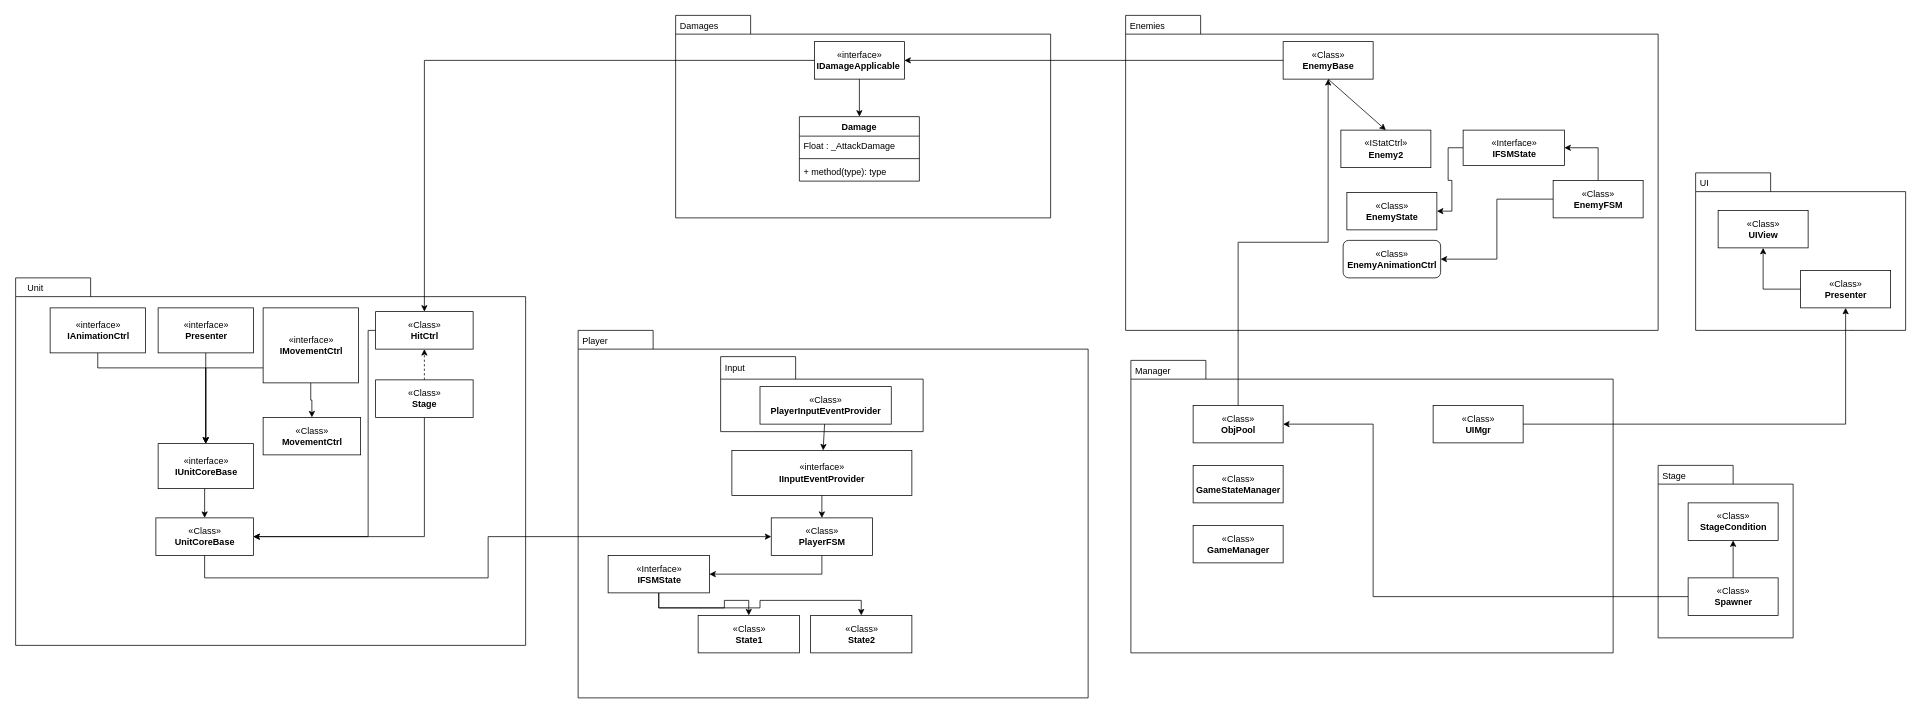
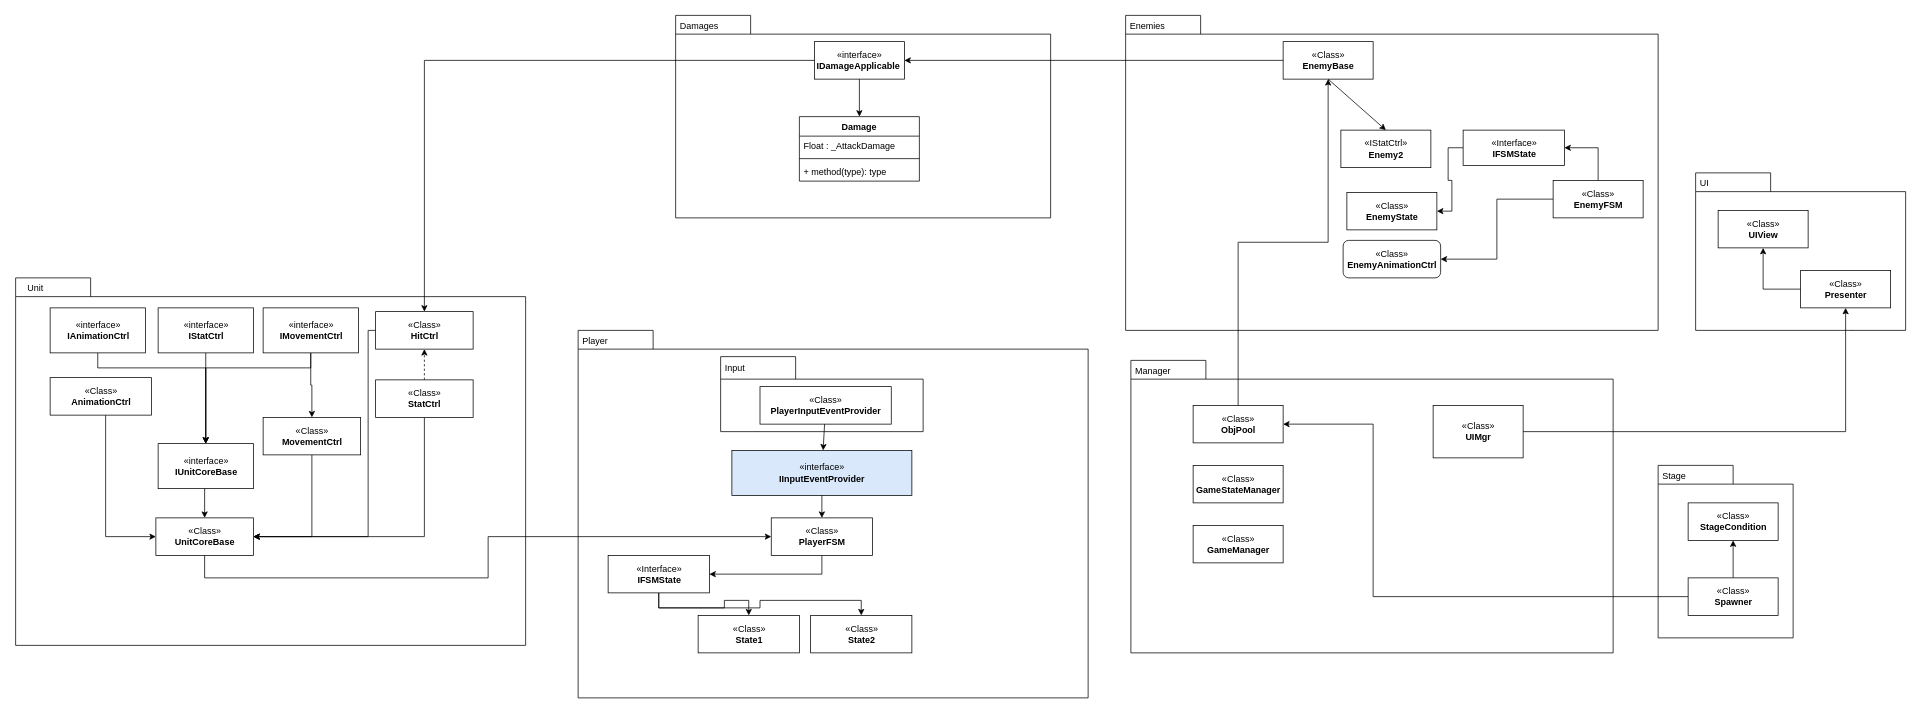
  <mxCell id="0" />
  <mxCell id="1" parent="0" />
  <mxCell id="2" value="" style="shape=folder;fontStyle=1;spacingTop=10;tabWidth=100;tabHeight=25;tabPosition=left;html=1;" parent="1" vertex="1"><mxGeometry x="900" y="20" width="500" height="270" as="geometry" /></mxCell>
  <mxCell id="3" value="«interface»&lt;br&gt;&lt;b&gt;IDamageApplicable&amp;nbsp;&lt;/b&gt;" style="html=1;" parent="1" vertex="1"><mxGeometry x="1085" y="55" width="120" height="50" as="geometry" /></mxCell>
  <mxCell id="4" value="Damages" style="text;strokeColor=none;fillColor=none;align=left;verticalAlign=top;spacingLeft=4;spacingRight=4;overflow=hidden;rotatable=0;points=[[0,0.5],[1,0.5]];portConstraint=eastwest;" parent="1" vertex="1"><mxGeometry x="900" y="20" width="100" height="26" as="geometry" /></mxCell>
  <mxCell id="5" value="Damage" style="swimlane;fontStyle=1;align=center;verticalAlign=top;childLayout=stackLayout;horizontal=1;startSize=26;horizontalStack=0;resizeParent=1;resizeParentMax=0;resizeLast=0;collapsible=1;marginBottom=0;" parent="1" vertex="1"><mxGeometry x="1065" y="155" width="160" height="86" as="geometry" /></mxCell>
  <mxCell id="6" value="Float : _AttackDamage" style="text;strokeColor=none;fillColor=none;align=left;verticalAlign=top;spacingLeft=4;spacingRight=4;overflow=hidden;rotatable=0;points=[[0,0.5],[1,0.5]];portConstraint=eastwest;" parent="5" vertex="1"><mxGeometry y="26" width="160" height="26" as="geometry" /></mxCell>
  <mxCell id="7" value="" style="line;strokeWidth=1;fillColor=none;align=left;verticalAlign=middle;spacingTop=-1;spacingLeft=3;spacingRight=3;rotatable=0;labelPosition=right;points=[];portConstraint=eastwest;" parent="5" vertex="1"><mxGeometry y="52" width="160" height="8" as="geometry" /></mxCell>
  <mxCell id="8" value="+ method(type): type" style="text;strokeColor=none;fillColor=none;align=left;verticalAlign=top;spacingLeft=4;spacingRight=4;overflow=hidden;rotatable=0;points=[[0,0.5],[1,0.5]];portConstraint=eastwest;" parent="5" vertex="1"><mxGeometry y="60" width="160" height="26" as="geometry" /></mxCell>
  <mxCell id="9" value="" style="shape=folder;fontStyle=1;spacingTop=10;tabWidth=100;tabHeight=25;tabPosition=left;html=1;" parent="1" vertex="1"><mxGeometry x="1500" y="20" width="710" height="420" as="geometry" /></mxCell>
  <mxCell id="10" value="Enemies" style="text;strokeColor=none;fillColor=none;align=left;verticalAlign=top;spacingLeft=4;spacingRight=4;overflow=hidden;rotatable=0;points=[[0,0.5],[1,0.5]];portConstraint=eastwest;" parent="1" vertex="1"><mxGeometry x="1500" y="20" width="100" height="26" as="geometry" /></mxCell>
  <mxCell id="11" value="«Class»&lt;br&gt;&lt;b&gt;EnemyBase&lt;/b&gt;" style="html=1;" parent="1" vertex="1"><mxGeometry x="1710" y="55" width="120" height="50" as="geometry" /></mxCell>
  <mxCell id="12" value="«IStatCtrl»&lt;br&gt;&lt;b&gt;Enemy2&lt;/b&gt;" style="html=1;" parent="1" vertex="1"><mxGeometry x="1787" y="173" width="120" height="50" as="geometry" /></mxCell>
  <mxCell id="13" value="" style="endArrow=classic;html=1;rounded=0;exitX=0.5;exitY=1;exitDx=0;exitDy=0;entryX=0.5;entryY=0;entryDx=0;entryDy=0;" parent="1" source="11" target="12" edge="1"><mxGeometry width="50" height="50" relative="1" as="geometry"><mxPoint x="1600" y="350" as="sourcePoint" /><mxPoint x="1650" y="300" as="targetPoint" /></mxGeometry></mxCell>
  <mxCell id="14" value="" style="endArrow=classic;html=1;rounded=0;exitX=0;exitY=0.5;exitDx=0;exitDy=0;entryX=1;entryY=0.5;entryDx=0;entryDy=0;" parent="1" source="11" target="3" edge="1"><mxGeometry width="50" height="50" relative="1" as="geometry"><mxPoint x="1600" y="350" as="sourcePoint" /><mxPoint x="1650" y="300" as="targetPoint" /></mxGeometry></mxCell>
  <mxCell id="15" value="" style="endArrow=classic;html=1;rounded=0;exitX=0.5;exitY=1;exitDx=0;exitDy=0;entryX=0.5;entryY=0;entryDx=0;entryDy=0;" parent="1" source="3" target="5" edge="1"><mxGeometry width="50" height="50" relative="1" as="geometry"><mxPoint x="1600" y="350" as="sourcePoint" /><mxPoint x="1650" y="300" as="targetPoint" /></mxGeometry></mxCell>
  <mxCell id="16" value="" style="shape=folder;fontStyle=1;spacingTop=10;tabWidth=100;tabHeight=25;tabPosition=left;html=1;" parent="1" vertex="1"><mxGeometry x="770" y="440" width="680" height="490" as="geometry" /></mxCell>
  <mxCell id="17" value="Player" style="text;strokeColor=none;fillColor=none;align=left;verticalAlign=top;spacingLeft=4;spacingRight=4;overflow=hidden;rotatable=0;points=[[0,0.5],[1,0.5]];portConstraint=eastwest;" parent="1" vertex="1"><mxGeometry x="770" y="440" width="100" height="26" as="geometry" /></mxCell>
  <mxCell id="18" value="" style="shape=folder;fontStyle=1;spacingTop=10;tabWidth=100;tabHeight=30;tabPosition=left;html=1;" parent="1" vertex="1"><mxGeometry x="960" y="475" width="270" height="100" as="geometry" /></mxCell>
  <mxCell id="19" value="Input" style="text;strokeColor=none;fillColor=none;align=left;verticalAlign=top;spacingLeft=4;spacingRight=4;overflow=hidden;rotatable=0;points=[[0,0.5],[1,0.5]];portConstraint=eastwest;" parent="1" vertex="1"><mxGeometry x="960" y="477" width="100" height="26" as="geometry" /></mxCell>
  <mxCell id="20" value="«Class»&lt;br&gt;&lt;b&gt;PlayerInputEventProvider&lt;/b&gt;" style="html=1;" parent="1" vertex="1"><mxGeometry x="1012.5" y="515" width="175" height="50" as="geometry" /></mxCell>
- <mxCell id="21" value="«interface»&lt;br&gt;&lt;b&gt;IInputEventProvider&lt;/b&gt;" style="html=1;" parent="1" vertex="1"><mxGeometry x="975" y="600" width="240" height="60" as="geometry" /></mxCell>
+ <mxCell id="21" value="«interface»&lt;br&gt;&lt;b&gt;IInputEventProvider&lt;/b&gt;" style="html=1;fillColor=#dae8fc;" parent="1" vertex="1"><mxGeometry x="975" y="600" width="240" height="60" as="geometry" /></mxCell>
  <mxCell id="22" value="" style="endArrow=classic;html=1;rounded=0;" parent="1" source="20" target="21" edge="1"><mxGeometry width="50" height="50" relative="1" as="geometry"><mxPoint x="1210" y="145" as="sourcePoint" /><mxPoint x="1115.52" y="212.65" as="targetPoint" /></mxGeometry></mxCell>
  <mxCell id="23" style="edgeStyle=orthogonalEdgeStyle;rounded=0;orthogonalLoop=1;jettySize=auto;html=1;exitX=0.5;exitY=1;exitDx=0;exitDy=0;entryX=1;entryY=0.5;entryDx=0;entryDy=0;" parent="1" source="24" target="52" edge="1"><mxGeometry relative="1" as="geometry" /></mxCell>
  <mxCell id="24" value="«Class»&lt;br&gt;&lt;b&gt;PlayerFSM&lt;/b&gt;" style="html=1;" parent="1" vertex="1"><mxGeometry x="1027.5" y="690" width="135" height="50" as="geometry" /></mxCell>
  <mxCell id="25" value="" style="endArrow=classic;html=1;rounded=0;exitX=0.5;exitY=1;exitDx=0;exitDy=0;entryX=0.5;entryY=0;entryDx=0;entryDy=0;" parent="1" source="21" target="24" edge="1"><mxGeometry width="50" height="50" relative="1" as="geometry"><mxPoint x="1108.611" y="575" as="sourcePoint" /><mxPoint x="1106.667" y="610" as="targetPoint" /></mxGeometry></mxCell>
  <mxCell id="26" value="«Class»&lt;br&gt;&lt;b&gt;State1&lt;/b&gt;" style="html=1;" parent="1" vertex="1"><mxGeometry x="930" y="820" width="135" height="50" as="geometry" /></mxCell>
  <mxCell id="27" value="«Class»&lt;br&gt;&lt;b&gt;State2&lt;/b&gt;" style="html=1;" parent="1" vertex="1"><mxGeometry x="1080" y="820" width="135" height="50" as="geometry" /></mxCell>
  <mxCell id="28" style="edgeStyle=orthogonalEdgeStyle;rounded=0;orthogonalLoop=1;jettySize=auto;html=1;exitX=0;exitY=0.5;exitDx=0;exitDy=0;entryX=1;entryY=0.5;entryDx=0;entryDy=0;" parent="1" source="30" target="31" edge="1"><mxGeometry relative="1" as="geometry" /></mxCell>
  <mxCell id="29" style="edgeStyle=orthogonalEdgeStyle;rounded=0;orthogonalLoop=1;jettySize=auto;html=1;exitX=0.5;exitY=0;exitDx=0;exitDy=0;entryX=1;entryY=0.5;entryDx=0;entryDy=0;" parent="1" source="30" target="56" edge="1"><mxGeometry relative="1" as="geometry" /></mxCell>
  <mxCell id="30" value="«Class»&lt;br&gt;&lt;b&gt;EnemyFSM&lt;/b&gt;" style="html=1;" parent="1" vertex="1"><mxGeometry x="2070" y="240" width="120" height="50" as="geometry" /></mxCell>
  <mxCell id="31" value="«Class»&lt;br&gt;&lt;b&gt;EnemyAnimationCtrl&lt;/b&gt;" style="html=1;rounded=1;" parent="1" vertex="1"><mxGeometry x="1790" y="320" width="130" height="50" as="geometry" /></mxCell>
  <mxCell id="32" value="" style="shape=folder;fontStyle=1;spacingTop=10;tabWidth=100;tabHeight=25;tabPosition=left;html=1;" parent="1" vertex="1"><mxGeometry x="1507" y="480" width="643" height="390" as="geometry" /></mxCell>
  <mxCell id="33" value="Manager" style="text;strokeColor=none;fillColor=none;align=left;verticalAlign=top;spacingLeft=4;spacingRight=4;overflow=hidden;rotatable=0;points=[[0,0.5],[1,0.5]];portConstraint=eastwest;" parent="1" vertex="1"><mxGeometry x="1507" y="480" width="100" height="26" as="geometry" /></mxCell>
  <mxCell id="34" value="" style="shape=folder;fontStyle=1;spacingTop=10;tabWidth=100;tabHeight=25;tabPosition=left;html=1;" parent="1" vertex="1"><mxGeometry x="2210" y="620" width="180" height="230" as="geometry" /></mxCell>
  <mxCell id="35" value="Stage" style="text;strokeColor=none;fillColor=none;align=left;verticalAlign=top;spacingLeft=4;spacingRight=4;overflow=hidden;rotatable=0;points=[[0,0.5],[1,0.5]];portConstraint=eastwest;" parent="1" vertex="1"><mxGeometry x="2210" y="620" width="100" height="26" as="geometry" /></mxCell>
  <mxCell id="36" style="edgeStyle=orthogonalEdgeStyle;rounded=0;orthogonalLoop=1;jettySize=auto;html=1;exitX=0.5;exitY=0;exitDx=0;exitDy=0;entryX=0.5;entryY=1;entryDx=0;entryDy=0;" parent="1" source="37" target="11" edge="1"><mxGeometry relative="1" as="geometry" /></mxCell>
  <mxCell id="37" value="«Class»&lt;br&gt;&lt;b&gt;ObjPool&lt;/b&gt;" style="html=1;" parent="1" vertex="1"><mxGeometry x="1590" y="540" width="120" height="50" as="geometry" /></mxCell>
  <mxCell id="38" style="edgeStyle=orthogonalEdgeStyle;rounded=0;orthogonalLoop=1;jettySize=auto;html=1;exitX=0;exitY=0.5;exitDx=0;exitDy=0;entryX=1;entryY=0.5;entryDx=0;entryDy=0;" parent="1" source="40" target="37" edge="1"><mxGeometry relative="1" as="geometry"><Array as="points"><mxPoint x="1830" y="795" /><mxPoint x="1830" y="565" /></Array></mxGeometry></mxCell>
  <mxCell id="39" style="edgeStyle=orthogonalEdgeStyle;rounded=0;orthogonalLoop=1;jettySize=auto;html=1;exitX=0.5;exitY=0;exitDx=0;exitDy=0;entryX=0.5;entryY=1;entryDx=0;entryDy=0;" parent="1" source="40" target="41" edge="1"><mxGeometry relative="1" as="geometry" /></mxCell>
  <mxCell id="40" value="«Class»&lt;br&gt;&lt;b&gt;Spawner&lt;/b&gt;" style="html=1;" parent="1" vertex="1"><mxGeometry x="2250" y="770" width="120" height="50" as="geometry" /></mxCell>
  <mxCell id="41" value="«Class»&lt;br&gt;&lt;b&gt;StageCondition&lt;/b&gt;" style="html=1;" parent="1" vertex="1"><mxGeometry x="2250" y="670" width="120" height="50" as="geometry" /></mxCell>
- <mxCell id="42" value="«Class»&lt;br&gt;&lt;b&gt;UIMgr&lt;br&gt;&lt;/b&gt;" style="html=1;" parent="1" vertex="1"><mxGeometry x="1910" y="540" width="120" height="50" as="geometry" /></mxCell>
+ <mxCell id="42" value="«Class»&lt;br&gt;&lt;b&gt;UIMgr&lt;br&gt;&lt;/b&gt;" style="html=1;" parent="1" vertex="1"><mxGeometry x="1910" y="540" width="120" height="70" as="geometry" /></mxCell>
  <mxCell id="43" style="edgeStyle=orthogonalEdgeStyle;rounded=0;orthogonalLoop=1;jettySize=auto;html=1;exitX=0.75;exitY=1;exitDx=0;exitDy=0;exitPerimeter=0;entryX=0.575;entryY=1;entryDx=0;entryDy=0;entryPerimeter=0;" parent="1" source="44" target="48" edge="1"><mxGeometry relative="1" as="geometry" /></mxCell>
  <mxCell id="44" value="" style="shape=folder;fontStyle=1;spacingTop=10;tabWidth=100;tabHeight=25;tabPosition=left;html=1;" parent="1" vertex="1"><mxGeometry y="230" width="280" height="210" as="geometry" x="2260" /></mxCell>
  <mxCell id="45" value="UI" style="text;strokeColor=none;fillColor=none;align=left;verticalAlign=top;spacingLeft=4;spacingRight=4;overflow=hidden;rotatable=0;points=[[0,0.5],[1,0.5]];portConstraint=eastwest;" parent="1" vertex="1"><mxGeometry y="230" width="100" height="26" as="geometry" x="2260" /></mxCell>
  <mxCell id="46" value="«Class»&lt;br&gt;&lt;b&gt;UIView&lt;/b&gt;" style="html=1;" parent="1" vertex="1"><mxGeometry x="2290" y="280" width="120" height="50" as="geometry" /></mxCell>
  <mxCell id="47" style="edgeStyle=orthogonalEdgeStyle;rounded=0;orthogonalLoop=1;jettySize=auto;html=1;exitX=0;exitY=0.5;exitDx=0;exitDy=0;entryX=0.5;entryY=1;entryDx=0;entryDy=0;" parent="1" source="48" target="46" edge="1"><mxGeometry relative="1" as="geometry" /></mxCell>
  <mxCell id="48" value="«Class»&lt;br&gt;&lt;b&gt;Presenter&lt;/b&gt;" style="html=1;" parent="1" vertex="1"><mxGeometry x="2400" y="360" width="120" height="50" as="geometry" /></mxCell>
  <mxCell id="49" style="edgeStyle=orthogonalEdgeStyle;rounded=0;orthogonalLoop=1;jettySize=auto;html=1;exitX=1;exitY=0.5;exitDx=0;exitDy=0;" parent="1" source="42" target="48" edge="1"><mxGeometry relative="1" as="geometry"><mxPoint x="2460" y="480" as="targetPoint" /></mxGeometry></mxCell>
  <mxCell id="50" style="edgeStyle=orthogonalEdgeStyle;rounded=0;orthogonalLoop=1;jettySize=auto;html=1;exitX=0.5;exitY=1;exitDx=0;exitDy=0;" parent="1" source="52" target="26" edge="1"><mxGeometry relative="1" as="geometry" /></mxCell>
  <mxCell id="51" style="edgeStyle=orthogonalEdgeStyle;rounded=0;orthogonalLoop=1;jettySize=auto;html=1;exitX=0.5;exitY=1;exitDx=0;exitDy=0;" parent="1" source="52" target="27" edge="1"><mxGeometry relative="1" as="geometry" /></mxCell>
  <mxCell id="52" value="«Interface»&lt;br&gt;&lt;b&gt;IFSMState&lt;/b&gt;" style="html=1;" parent="1" vertex="1"><mxGeometry x="810" y="740" width="135" height="50" as="geometry" /></mxCell>
  <mxCell id="53" value="«Class»&lt;br&gt;&lt;b&gt;GameStateManager&lt;/b&gt;" style="html=1;" parent="1" vertex="1"><mxGeometry x="1590" y="620" width="120" height="50" as="geometry" /></mxCell>
  <mxCell id="54" value="«Class»&lt;br&gt;&lt;b&gt;GameManager&lt;/b&gt;" style="html=1;" parent="1" vertex="1"><mxGeometry x="1590" y="700" width="120" height="50" as="geometry" /></mxCell>
  <mxCell id="55" style="edgeStyle=orthogonalEdgeStyle;rounded=0;orthogonalLoop=1;jettySize=auto;html=1;exitX=0;exitY=0.5;exitDx=0;exitDy=0;entryX=1;entryY=0.5;entryDx=0;entryDy=0;" parent="1" source="56" target="57" edge="1"><mxGeometry relative="1" as="geometry" /></mxCell>
  <mxCell id="56" value="«Interface»&lt;br&gt;&lt;b&gt;IFSMState&lt;/b&gt;" style="html=1;" parent="1" vertex="1"><mxGeometry x="1950" y="173" width="135" height="47" as="geometry" /></mxCell>
  <mxCell id="57" value="«Class»&lt;br&gt;&lt;b&gt;EnemyState&lt;/b&gt;" style="html=1;" parent="1" vertex="1"><mxGeometry x="1795" y="256" width="120" height="50" as="geometry" /></mxCell>
  <mxCell id="58" value="" style="shape=folder;fontStyle=1;spacingTop=10;tabWidth=100;tabHeight=25;tabPosition=left;html=1;" vertex="1" parent="1"><mxGeometry x="20" y="370" width="680" height="490" as="geometry" /></mxCell>
  <mxCell id="59" value="Unit" style="text;strokeColor=none;fillColor=none;align=left;verticalAlign=top;spacingLeft=4;spacingRight=4;overflow=hidden;rotatable=0;points=[[0,0.5],[1,0.5]];portConstraint=eastwest;" vertex="1" parent="1"><mxGeometry x="30" y="370" width="100" height="26" as="geometry" /></mxCell>
  <mxCell id="60" style="edgeStyle=orthogonalEdgeStyle;rounded=0;orthogonalLoop=1;jettySize=auto;html=1;entryX=0.5;entryY=0;entryDx=0;entryDy=0;" edge="1" parent="1" source="61" target="75"><mxGeometry relative="1" as="geometry"><Array as="points"><mxPoint x="130" y="490" /><mxPoint x="274" y="490" /></Array></mxGeometry></mxCell>
  <mxCell id="61" value="«interface»&lt;br&gt;&lt;b&gt;IAnimationCtrl&lt;br&gt;&lt;/b&gt;" style="html=1;" vertex="1" parent="1"><mxGeometry x="66" y="410" width="127" height="60" as="geometry" /></mxCell>
  <mxCell id="62" style="edgeStyle=orthogonalEdgeStyle;rounded=0;orthogonalLoop=1;jettySize=auto;html=1;entryX=0.5;entryY=0;entryDx=0;entryDy=0;" edge="1" parent="1" source="63" target="75"><mxGeometry relative="1" as="geometry" /></mxCell>
- <mxCell id="63" value="«interface»&lt;br&gt;&lt;b&gt;Presenter&lt;br&gt;&lt;/b&gt;" style="html=1;" vertex="1" parent="1"><mxGeometry x="210" y="410" width="127" height="60" as="geometry" /></mxCell>
+ <mxCell id="63" value="«interface»&lt;br&gt;&lt;b&gt;IStatCtrl&lt;br&gt;&lt;/b&gt;" style="html=1;" vertex="1" parent="1"><mxGeometry x="210" y="410" width="127" height="60" as="geometry" /></mxCell>
  <mxCell id="64" style="edgeStyle=orthogonalEdgeStyle;rounded=0;orthogonalLoop=1;jettySize=auto;html=1;entryX=0.5;entryY=0;entryDx=0;entryDy=0;" edge="1" parent="1" source="66" target="75"><mxGeometry relative="1" as="geometry"><Array as="points"><mxPoint x="414" y="490" /><mxPoint x="274" y="490" /></Array></mxGeometry></mxCell>
  <mxCell id="65" style="edgeStyle=orthogonalEdgeStyle;rounded=0;orthogonalLoop=1;jettySize=auto;html=1;exitX=0.5;exitY=1;exitDx=0;exitDy=0;entryX=0.5;entryY=0;entryDx=0;entryDy=0;" edge="1" parent="1" source="66" target="73"><mxGeometry relative="1" as="geometry" /></mxCell>
- <mxCell id="66" value="«interface»&lt;br&gt;&lt;b&gt;IMovementCtrl&lt;br&gt;&lt;/b&gt;" style="html=1;" vertex="1" parent="1"><mxGeometry x="350" y="410" width="127" height="100" as="geometry" /></mxCell>
+ <mxCell id="66" value="«interface»&lt;br&gt;&lt;b&gt;IMovementCtrl&lt;br&gt;&lt;/b&gt;" style="html=1;" vertex="1" parent="1"><mxGeometry x="350" y="410" width="127" height="60" as="geometry" /></mxCell>
+ <mxCell id="67" style="edgeStyle=orthogonalEdgeStyle;rounded=0;orthogonalLoop=1;jettySize=auto;html=1;entryX=0;entryY=0.5;entryDx=0;entryDy=0;" edge="1" parent="1" source="68" target="77"><mxGeometry relative="1" as="geometry"><Array as="points"><mxPoint x="140" y="715" /></Array></mxGeometry></mxCell>
+ <mxCell id="68" value="«Class»&lt;br&gt;&lt;b&gt;AnimationCtrl&lt;/b&gt;" style="html=1;" vertex="1" parent="1"><mxGeometry x="66" y="503" width="135" height="50" as="geometry" /></mxCell>
  <mxCell id="69" style="edgeStyle=orthogonalEdgeStyle;rounded=0;orthogonalLoop=1;jettySize=auto;html=1;entryX=1;entryY=0.5;entryDx=0;entryDy=0;" edge="1" parent="1" source="71" target="77"><mxGeometry relative="1" as="geometry"><Array as="points"><mxPoint x="565" y="715" /></Array></mxGeometry></mxCell>
  <mxCell id="70" value="" style="edgeStyle=orthogonalEdgeStyle;rounded=0;orthogonalLoop=1;jettySize=auto;html=1;dashed=1;" edge="1" parent="1" source="71" target="79"><mxGeometry relative="1" as="geometry" /></mxCell>
- <mxCell id="71" value="«Class»&lt;br&gt;&lt;b&gt;Stage&lt;/b&gt;" style="html=1;" vertex="1" parent="1"><mxGeometry x="500" y="506" width="130" height="50" as="geometry" /></mxCell>
+ <mxCell id="71" value="«Class»&lt;br&gt;&lt;b&gt;StatCtrl&lt;/b&gt;" style="html=1;" vertex="1" parent="1"><mxGeometry x="500" y="506" width="130" height="50" as="geometry" /></mxCell>
+ <mxCell id="72" style="edgeStyle=orthogonalEdgeStyle;rounded=0;orthogonalLoop=1;jettySize=auto;html=1;exitX=0.5;exitY=1;exitDx=0;exitDy=0;entryX=1;entryY=0.5;entryDx=0;entryDy=0;" edge="1" parent="1" source="73" target="77"><mxGeometry relative="1" as="geometry" /></mxCell>
  <mxCell id="73" value="«Class»&lt;br&gt;&lt;b&gt;MovementCtrl&lt;/b&gt;" style="html=1;" vertex="1" parent="1"><mxGeometry x="350" y="556" width="130" height="50" as="geometry" /></mxCell>
  <mxCell id="74" style="edgeStyle=orthogonalEdgeStyle;rounded=0;orthogonalLoop=1;jettySize=auto;html=1;exitX=0.5;exitY=1;exitDx=0;exitDy=0;entryX=0.5;entryY=0;entryDx=0;entryDy=0;" edge="1" parent="1" source="75" target="77"><mxGeometry relative="1" as="geometry" /></mxCell>
  <mxCell id="75" value="«interface»&lt;br&gt;&lt;b&gt;IUnitCoreBase&lt;br&gt;&lt;/b&gt;" style="html=1;" vertex="1" parent="1"><mxGeometry x="210" y="591" width="127" height="60" as="geometry" /></mxCell>
  <mxCell id="76" style="edgeStyle=orthogonalEdgeStyle;rounded=0;orthogonalLoop=1;jettySize=auto;html=1;entryX=0;entryY=0.5;entryDx=0;entryDy=0;" edge="1" parent="1" source="77" target="24"><mxGeometry relative="1" as="geometry"><Array as="points"><mxPoint x="272" y="770" /><mxPoint x="650" y="770" /><mxPoint x="650" y="715" /></Array></mxGeometry></mxCell>
  <mxCell id="77" value="«Class»&lt;br&gt;&lt;b&gt;UnitCoreBase&lt;/b&gt;" style="html=1;" vertex="1" parent="1"><mxGeometry x="207" y="690" width="130" height="50" as="geometry" /></mxCell>
  <mxCell id="78" style="edgeStyle=orthogonalEdgeStyle;rounded=0;orthogonalLoop=1;jettySize=auto;html=1;exitX=0;exitY=0.5;exitDx=0;exitDy=0;entryX=1;entryY=0.5;entryDx=0;entryDy=0;" edge="1" parent="1" source="79" target="77"><mxGeometry relative="1" as="geometry"><Array as="points"><mxPoint x="490" y="440" /><mxPoint x="490" y="715" /></Array></mxGeometry></mxCell>
  <mxCell id="79" value="«Class»&lt;br&gt;&lt;b&gt;HitCtrl&lt;/b&gt;" style="html=1;" vertex="1" parent="1"><mxGeometry x="500" y="415" width="130" height="50" as="geometry" /></mxCell>
  <mxCell id="80" style="edgeStyle=orthogonalEdgeStyle;rounded=0;orthogonalLoop=1;jettySize=auto;html=1;exitX=0;exitY=0.5;exitDx=0;exitDy=0;entryX=0.5;entryY=0;entryDx=0;entryDy=0;" edge="1" parent="1" source="3" target="79"><mxGeometry relative="1" as="geometry" /></mxCell>
